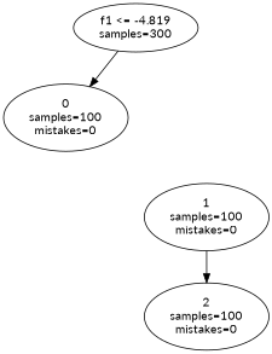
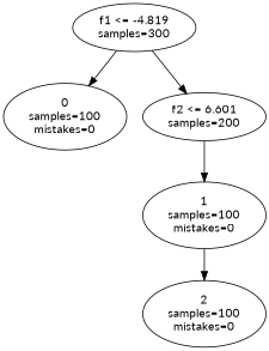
  digraph {
    fontname=Lato
    node [fontname=Lato]
    edge [fontname=Lato]
    n1 [label="f1 <= -4.819\nsamples=\300"]
    n2 [label="0\nsamples=\100\nmistakes=\0"]
+   n3 [label="f2 <= 6.601\nsamples=\200"]
    n4 [label="1\nsamples=\100\nmistakes=\0"]
    n5 [label="2\nsamples=\100\nmistakes=\0"]
    n1 -> n2
+   n1 -> n3
+   n3 -> n4
    n4 -> n5
  }
